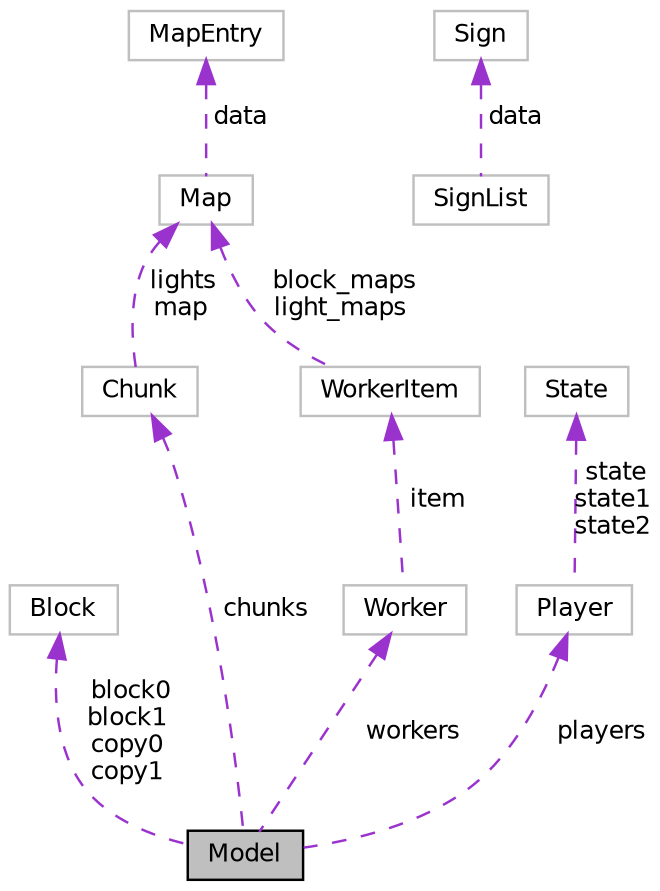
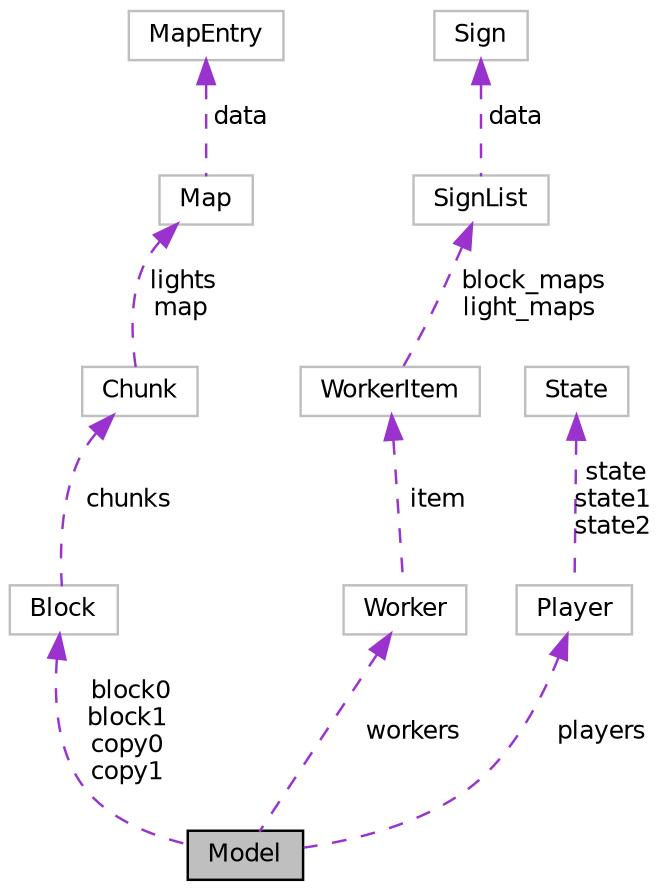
  digraph {
    node [color=grey75 fillcolor=white fontname=Helvetica fontsize=10 shape=record style=filled]
    edge [color=darkorchid3 dir=back fontname=Helvetica fontsize=10 labelfontname=Helvetica labelfontsize=10 style=dashed]
    n1 [color=black fillcolor=grey75 fontcolor=black height=0.2 label=Model width=0.4]
    n2 [height=0.2 label=Worker width=0.4]
    n3 [height=0.2 label=WorkerItem width=0.4]
    n4 [height=0.2 label=Map width=0.4]
    n5 [height=0.2 label=Chunk width=0.4]
    n6 [height=0.2 label=MapEntry width=0.4]
    n7 [height=0.2 label=SignList width=0.4]
    n8 [height=0.2 label=Sign width=0.4]
    n9 [height=0.2 label=Player width=0.4]
    n10 [height=0.2 label=State width=0.4]
    n11 [height=0.2 label=Block width=0.4]
    n2 -> n1 [label=" workers"]
    n3 -> n2 [label=" item"]
-   n4 -> n3 [label=" block_maps\nlight_maps"]
+   n7 -> n3 [label=" block_maps\nlight_maps"]
    n4 -> n5 [label=" lights\nmap"]
-   n5 -> n1 [label=" chunks"]
+   n5 -> n11 [label=" chunks"]
    n6 -> n4 [label=" data"]
    n8 -> n7 [label=" data"]
    n9 -> n1 [label=" players"]
    n10 -> n9 [label=" state\nstate1\nstate2"]
    n11 -> n1 [label=" block0\nblock1\ncopy0\ncopy1"]
  }
